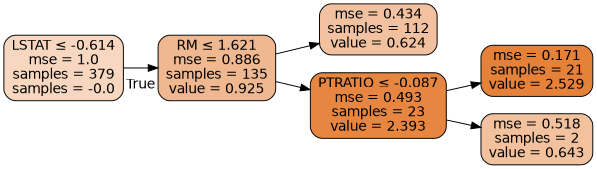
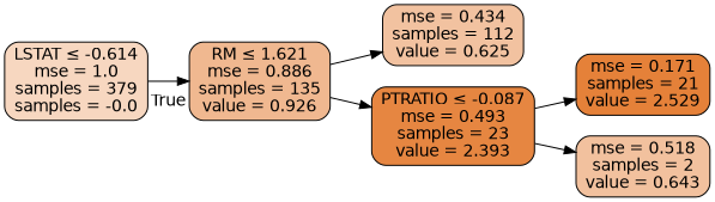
  digraph {
    rankdir=LR
    node [color=black fontname=helvetica shape=box style="filled, rounded"]
    edge [fontname=helvetica]
    n1 [fillcolor="#e5813950" label=<LSTAT &le; -0.614<br/>mse = 1.0<br/>samples = 379<br/>samples = -0.0>]
-   n2 [fillcolor="#e581398f" label=<RM &le; 1.621<br/>mse = 0.886<br/>samples = 135<br/>value = 0.925>]
-   n3 [fillcolor="#e581397a" label=<mse = 0.434<br/>samples = 112<br/>value = 0.624>]
+   n2 [fillcolor="#e581398f" label=<RM &le; 1.621<br/>mse = 0.886<br/>samples = 135<br/>value = 0.926>]
+   n3 [fillcolor="#e581397a" label=<mse = 0.434<br/>samples = 112<br/>value = 0.625>]
    n4 [fillcolor="#e58139f4" label=<PTRATIO &le; -0.087<br/>mse = 0.493<br/>samples = 23<br/>value = 2.393>]
    n5 [fillcolor="#e58139ff" label=<mse = 0.171<br/>samples = 21<br/>value = 2.529>]
    n6 [fillcolor="#e581397c" label=<mse = 0.518<br/>samples = 2<br/>value = 0.643>]
    n1 -> n2 [headlabel=True labelangle=45 labeldistance=2.5]
    n2 -> n3
    n2 -> n4
    n4 -> n5
    n4 -> n6
  }
